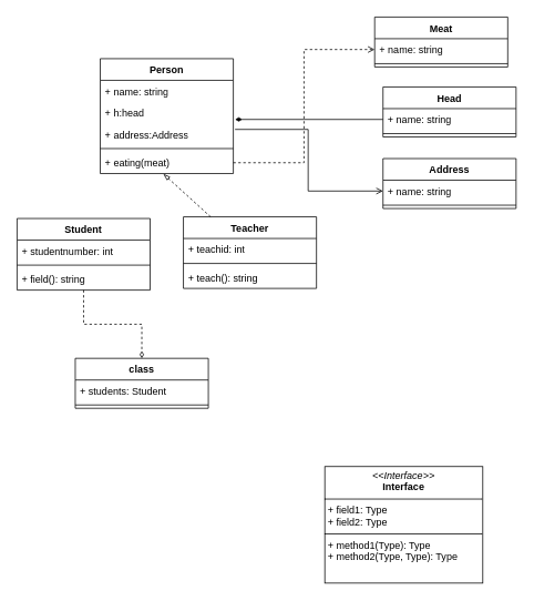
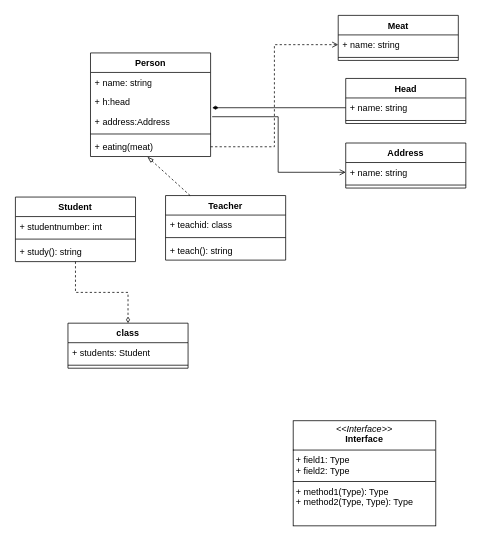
  <mxCell id="0" />
  <mxCell id="1" parent="0" />
  <mxCell id="2" value="Person" style="swimlane;fontStyle=1;align=center;verticalAlign=top;childLayout=stackLayout;horizontal=1;startSize=26;horizontalStack=0;resizeParent=1;resizeParentMax=0;resizeLast=0;collapsible=1;marginBottom=0;whiteSpace=wrap;html=1;" vertex="1" parent="1"><mxGeometry x="120" y="70" width="160" height="138" as="geometry"><mxRectangle x="-130" y="60" width="80" height="30" as="alternateBounds" /></mxGeometry></mxCell>
  <mxCell id="3" value="+ name: string&lt;div&gt;&lt;br&gt;&lt;div&gt;&lt;br&gt;&lt;/div&gt;&lt;/div&gt;" style="text;strokeColor=none;fillColor=none;align=left;verticalAlign=top;spacingLeft=4;spacingRight=4;overflow=hidden;rotatable=0;points=[[0,0.5],[1,0.5]];portConstraint=eastwest;whiteSpace=wrap;html=1;" vertex="1" parent="2"><mxGeometry y="26" width="160" height="26" as="geometry" /></mxCell>
  <mxCell id="4" value="+ h:head" style="text;strokeColor=none;fillColor=none;align=left;verticalAlign=top;spacingLeft=4;spacingRight=4;overflow=hidden;rotatable=0;points=[[0,0.5],[1,0.5]];portConstraint=eastwest;whiteSpace=wrap;html=1;" vertex="1" parent="2"><mxGeometry y="52" width="160" height="26" as="geometry" /></mxCell>
  <mxCell id="5" value="+ address:Address" style="text;strokeColor=none;fillColor=none;align=left;verticalAlign=top;spacingLeft=4;spacingRight=4;overflow=hidden;rotatable=0;points=[[0,0.5],[1,0.5]];portConstraint=eastwest;whiteSpace=wrap;html=1;" vertex="1" parent="2"><mxGeometry y="78" width="160" height="26" as="geometry" /></mxCell>
  <mxCell id="6" value="" style="line;strokeWidth=1;fillColor=none;align=left;verticalAlign=middle;spacingTop=-1;spacingLeft=3;spacingRight=3;rotatable=0;labelPosition=right;points=[];portConstraint=eastwest;strokeColor=inherit;" vertex="1" parent="2"><mxGeometry y="104" width="160" height="8" as="geometry" /></mxCell>
  <mxCell id="7" value="+ eating(meat)" style="text;strokeColor=none;fillColor=none;align=left;verticalAlign=top;spacingLeft=4;spacingRight=4;overflow=hidden;rotatable=0;points=[[0,0.5],[1,0.5]];portConstraint=eastwest;whiteSpace=wrap;html=1;" vertex="1" parent="2"><mxGeometry y="112" width="160" height="26" as="geometry" /></mxCell>
  <mxCell id="8" style="edgeStyle=orthogonalEdgeStyle;rounded=0;orthogonalLoop=1;jettySize=auto;html=1;entryX=0.5;entryY=0;entryDx=0;entryDy=0;endArrow=diamondThin;endFill=0;dashed=1;" edge="1" parent="1" source="9" target="30"><mxGeometry relative="1" as="geometry" /></mxCell>
  <mxCell id="9" value="Student" style="swimlane;fontStyle=1;align=center;verticalAlign=top;childLayout=stackLayout;horizontal=1;startSize=26;horizontalStack=0;resizeParent=1;resizeParentMax=0;resizeLast=0;collapsible=1;marginBottom=0;whiteSpace=wrap;html=1;" vertex="1" parent="1"><mxGeometry x="20" y="262" width="160" height="86" as="geometry" /></mxCell>
  <mxCell id="10" value="+ studentnumber: int" style="text;strokeColor=none;fillColor=none;align=left;verticalAlign=top;spacingLeft=4;spacingRight=4;overflow=hidden;rotatable=0;points=[[0,0.5],[1,0.5]];portConstraint=eastwest;whiteSpace=wrap;html=1;" vertex="1" parent="9"><mxGeometry y="26" width="160" height="26" as="geometry" /></mxCell>
  <mxCell id="11" value="" style="line;strokeWidth=1;fillColor=none;align=left;verticalAlign=middle;spacingTop=-1;spacingLeft=3;spacingRight=3;rotatable=0;labelPosition=right;points=[];portConstraint=eastwest;strokeColor=inherit;" vertex="1" parent="9"><mxGeometry y="52" width="160" height="8" as="geometry" /></mxCell>
- <mxCell id="12" value="+ field(): string" style="text;strokeColor=none;fillColor=none;align=left;verticalAlign=top;spacingLeft=4;spacingRight=4;overflow=hidden;rotatable=0;points=[[0,0.5],[1,0.5]];portConstraint=eastwest;whiteSpace=wrap;html=1;" vertex="1" parent="9"><mxGeometry y="60" width="160" height="26" as="geometry" /></mxCell>
+ <mxCell id="12" value="+ study(): string" style="text;strokeColor=none;fillColor=none;align=left;verticalAlign=top;spacingLeft=4;spacingRight=4;overflow=hidden;rotatable=0;points=[[0,0.5],[1,0.5]];portConstraint=eastwest;whiteSpace=wrap;html=1;" vertex="1" parent="9"><mxGeometry y="60" width="160" height="26" as="geometry" /></mxCell>
  <mxCell id="13" value="Teacher" style="swimlane;fontStyle=1;align=center;verticalAlign=top;childLayout=stackLayout;horizontal=1;startSize=26;horizontalStack=0;resizeParent=1;resizeParentMax=0;resizeLast=0;collapsible=1;marginBottom=0;whiteSpace=wrap;html=1;" vertex="1" parent="1"><mxGeometry x="220" y="260" width="160" height="86" as="geometry" /></mxCell>
- <mxCell id="14" value="+ teachid: int" style="text;strokeColor=none;fillColor=none;align=left;verticalAlign=top;spacingLeft=4;spacingRight=4;overflow=hidden;rotatable=0;points=[[0,0.5],[1,0.5]];portConstraint=eastwest;whiteSpace=wrap;html=1;" vertex="1" parent="13"><mxGeometry y="26" width="160" height="26" as="geometry" /></mxCell>
+ <mxCell id="14" value="+ teachid: class" style="text;strokeColor=none;fillColor=none;align=left;verticalAlign=top;spacingLeft=4;spacingRight=4;overflow=hidden;rotatable=0;points=[[0,0.5],[1,0.5]];portConstraint=eastwest;whiteSpace=wrap;html=1;" vertex="1" parent="13"><mxGeometry y="26" width="160" height="26" as="geometry" /></mxCell>
  <mxCell id="15" value="" style="line;strokeWidth=1;fillColor=none;align=left;verticalAlign=middle;spacingTop=-1;spacingLeft=3;spacingRight=3;rotatable=0;labelPosition=right;points=[];portConstraint=eastwest;strokeColor=inherit;" vertex="1" parent="13"><mxGeometry y="52" width="160" height="8" as="geometry" /></mxCell>
  <mxCell id="16" value="+ teach(): string" style="text;strokeColor=none;fillColor=none;align=left;verticalAlign=top;spacingLeft=4;spacingRight=4;overflow=hidden;rotatable=0;points=[[0,0.5],[1,0.5]];portConstraint=eastwest;whiteSpace=wrap;html=1;" vertex="1" parent="13"><mxGeometry y="60" width="160" height="26" as="geometry" /></mxCell>
  <mxCell id="17" style="rounded=0;orthogonalLoop=1;jettySize=auto;html=1;entryX=0.475;entryY=1.019;entryDx=0;entryDy=0;entryPerimeter=0;endArrow=blockThin;endFill=0;dashed=1;" edge="1" parent="1" source="13" target="7"><mxGeometry relative="1" as="geometry" /></mxCell>
  <mxCell id="18" value="Meat" style="swimlane;fontStyle=1;align=center;verticalAlign=top;childLayout=stackLayout;horizontal=1;startSize=26;horizontalStack=0;resizeParent=1;resizeParentMax=0;resizeLast=0;collapsible=1;marginBottom=0;whiteSpace=wrap;html=1;" vertex="1" parent="1"><mxGeometry x="450" y="20" width="160" height="60" as="geometry"><mxRectangle x="-130" y="60" width="80" height="30" as="alternateBounds" /></mxGeometry></mxCell>
  <mxCell id="19" value="+ name: string&lt;div&gt;&lt;br&gt;&lt;div&gt;&lt;br&gt;&lt;/div&gt;&lt;/div&gt;" style="text;strokeColor=none;fillColor=none;align=left;verticalAlign=top;spacingLeft=4;spacingRight=4;overflow=hidden;rotatable=0;points=[[0,0.5],[1,0.5]];portConstraint=eastwest;whiteSpace=wrap;html=1;" vertex="1" parent="18"><mxGeometry y="26" width="160" height="26" as="geometry" /></mxCell>
  <mxCell id="20" value="" style="line;strokeWidth=1;fillColor=none;align=left;verticalAlign=middle;spacingTop=-1;spacingLeft=3;spacingRight=3;rotatable=0;labelPosition=right;points=[];portConstraint=eastwest;strokeColor=inherit;" vertex="1" parent="18"><mxGeometry y="52" width="160" height="8" as="geometry" /></mxCell>
  <mxCell id="21" style="edgeStyle=orthogonalEdgeStyle;rounded=0;orthogonalLoop=1;jettySize=auto;html=1;dashed=1;endArrow=open;endFill=0;exitX=1;exitY=0.5;exitDx=0;exitDy=0;" edge="1" parent="1" source="7" target="19"><mxGeometry relative="1" as="geometry" /></mxCell>
  <mxCell id="22" value="Address" style="swimlane;fontStyle=1;align=center;verticalAlign=top;childLayout=stackLayout;horizontal=1;startSize=26;horizontalStack=0;resizeParent=1;resizeParentMax=0;resizeLast=0;collapsible=1;marginBottom=0;whiteSpace=wrap;html=1;" vertex="1" parent="1"><mxGeometry x="460" y="190" width="160" height="60" as="geometry"><mxRectangle x="-130" y="60" width="80" height="30" as="alternateBounds" /></mxGeometry></mxCell>
  <mxCell id="23" value="+ name: string&lt;div&gt;&lt;br&gt;&lt;div&gt;&lt;br&gt;&lt;/div&gt;&lt;/div&gt;" style="text;strokeColor=none;fillColor=none;align=left;verticalAlign=top;spacingLeft=4;spacingRight=4;overflow=hidden;rotatable=0;points=[[0,0.5],[1,0.5]];portConstraint=eastwest;whiteSpace=wrap;html=1;" vertex="1" parent="22"><mxGeometry y="26" width="160" height="26" as="geometry" /></mxCell>
  <mxCell id="24" value="" style="line;strokeWidth=1;fillColor=none;align=left;verticalAlign=middle;spacingTop=-1;spacingLeft=3;spacingRight=3;rotatable=0;labelPosition=right;points=[];portConstraint=eastwest;strokeColor=inherit;" vertex="1" parent="22"><mxGeometry y="52" width="160" height="8" as="geometry" /></mxCell>
  <mxCell id="25" style="edgeStyle=orthogonalEdgeStyle;rounded=0;orthogonalLoop=1;jettySize=auto;html=1;entryX=0;entryY=0.5;entryDx=0;entryDy=0;startArrow=none;startFill=0;endArrow=open;endFill=0;exitX=1.013;exitY=0.269;exitDx=0;exitDy=0;exitPerimeter=0;" edge="1" parent="1" source="5" target="23"><mxGeometry relative="1" as="geometry" /></mxCell>
  <mxCell id="26" value="Head" style="swimlane;fontStyle=1;align=center;verticalAlign=top;childLayout=stackLayout;horizontal=1;startSize=26;horizontalStack=0;resizeParent=1;resizeParentMax=0;resizeLast=0;collapsible=1;marginBottom=0;whiteSpace=wrap;html=1;" vertex="1" parent="1"><mxGeometry x="460" y="104" width="160" height="60" as="geometry"><mxRectangle x="-130" y="60" width="80" height="30" as="alternateBounds" /></mxGeometry></mxCell>
  <mxCell id="27" value="+ name: string&lt;div&gt;&lt;br&gt;&lt;div&gt;&lt;br&gt;&lt;/div&gt;&lt;/div&gt;" style="text;strokeColor=none;fillColor=none;align=left;verticalAlign=top;spacingLeft=4;spacingRight=4;overflow=hidden;rotatable=0;points=[[0,0.5],[1,0.5]];portConstraint=eastwest;whiteSpace=wrap;html=1;" vertex="1" parent="26"><mxGeometry y="26" width="160" height="26" as="geometry" /></mxCell>
  <mxCell id="28" value="" style="line;strokeWidth=1;fillColor=none;align=left;verticalAlign=middle;spacingTop=-1;spacingLeft=3;spacingRight=3;rotatable=0;labelPosition=right;points=[];portConstraint=eastwest;strokeColor=inherit;" vertex="1" parent="26"><mxGeometry y="52" width="160" height="8" as="geometry" /></mxCell>
  <mxCell id="29" style="edgeStyle=orthogonalEdgeStyle;rounded=0;orthogonalLoop=1;jettySize=auto;html=1;entryX=0;entryY=0.5;entryDx=0;entryDy=0;endArrow=none;endFill=0;startArrow=diamondThin;startFill=1;exitX=1.013;exitY=0.808;exitDx=0;exitDy=0;exitPerimeter=0;" edge="1" parent="1" source="4" target="27"><mxGeometry relative="1" as="geometry" /></mxCell>
  <mxCell id="30" value="class" style="swimlane;fontStyle=1;align=center;verticalAlign=top;childLayout=stackLayout;horizontal=1;startSize=26;horizontalStack=0;resizeParent=1;resizeParentMax=0;resizeLast=0;collapsible=1;marginBottom=0;whiteSpace=wrap;html=1;" vertex="1" parent="1"><mxGeometry x="90" y="430" width="160" height="60" as="geometry"><mxRectangle x="-130" y="60" width="80" height="30" as="alternateBounds" /></mxGeometry></mxCell>
  <mxCell id="31" value="+ students: Student&lt;div&gt;&lt;br&gt;&lt;div&gt;&lt;br&gt;&lt;/div&gt;&lt;/div&gt;" style="text;strokeColor=none;fillColor=none;align=left;verticalAlign=top;spacingLeft=4;spacingRight=4;overflow=hidden;rotatable=0;points=[[0,0.5],[1,0.5]];portConstraint=eastwest;whiteSpace=wrap;html=1;" vertex="1" parent="30"><mxGeometry y="26" width="160" height="26" as="geometry" /></mxCell>
  <mxCell id="32" value="" style="line;strokeWidth=1;fillColor=none;align=left;verticalAlign=middle;spacingTop=-1;spacingLeft=3;spacingRight=3;rotatable=0;labelPosition=right;points=[];portConstraint=eastwest;strokeColor=inherit;" vertex="1" parent="30"><mxGeometry y="52" width="160" height="8" as="geometry" /></mxCell>
  <mxCell id="33" value="&lt;p style=&quot;margin:0px;margin-top:4px;text-align:center;&quot;&gt;&lt;i&gt;&amp;lt;&amp;lt;Interface&amp;gt;&amp;gt;&lt;/i&gt;&lt;br/&gt;&lt;b&gt;Interface&lt;/b&gt;&lt;/p&gt;&lt;hr size=&quot;1&quot; style=&quot;border-style:solid;&quot;/&gt;&lt;p style=&quot;margin:0px;margin-left:4px;&quot;&gt;+ field1: Type&lt;br/&gt;+ field2: Type&lt;/p&gt;&lt;hr size=&quot;1&quot; style=&quot;border-style:solid;&quot;/&gt;&lt;p style=&quot;margin:0px;margin-left:4px;&quot;&gt;+ method1(Type): Type&lt;br/&gt;+ method2(Type, Type): Type&lt;/p&gt;" style="verticalAlign=top;align=left;overflow=fill;html=1;whiteSpace=wrap;" vertex="1" parent="1"><mxGeometry x="390" y="560" width="190" height="140" as="geometry" /></mxCell>
